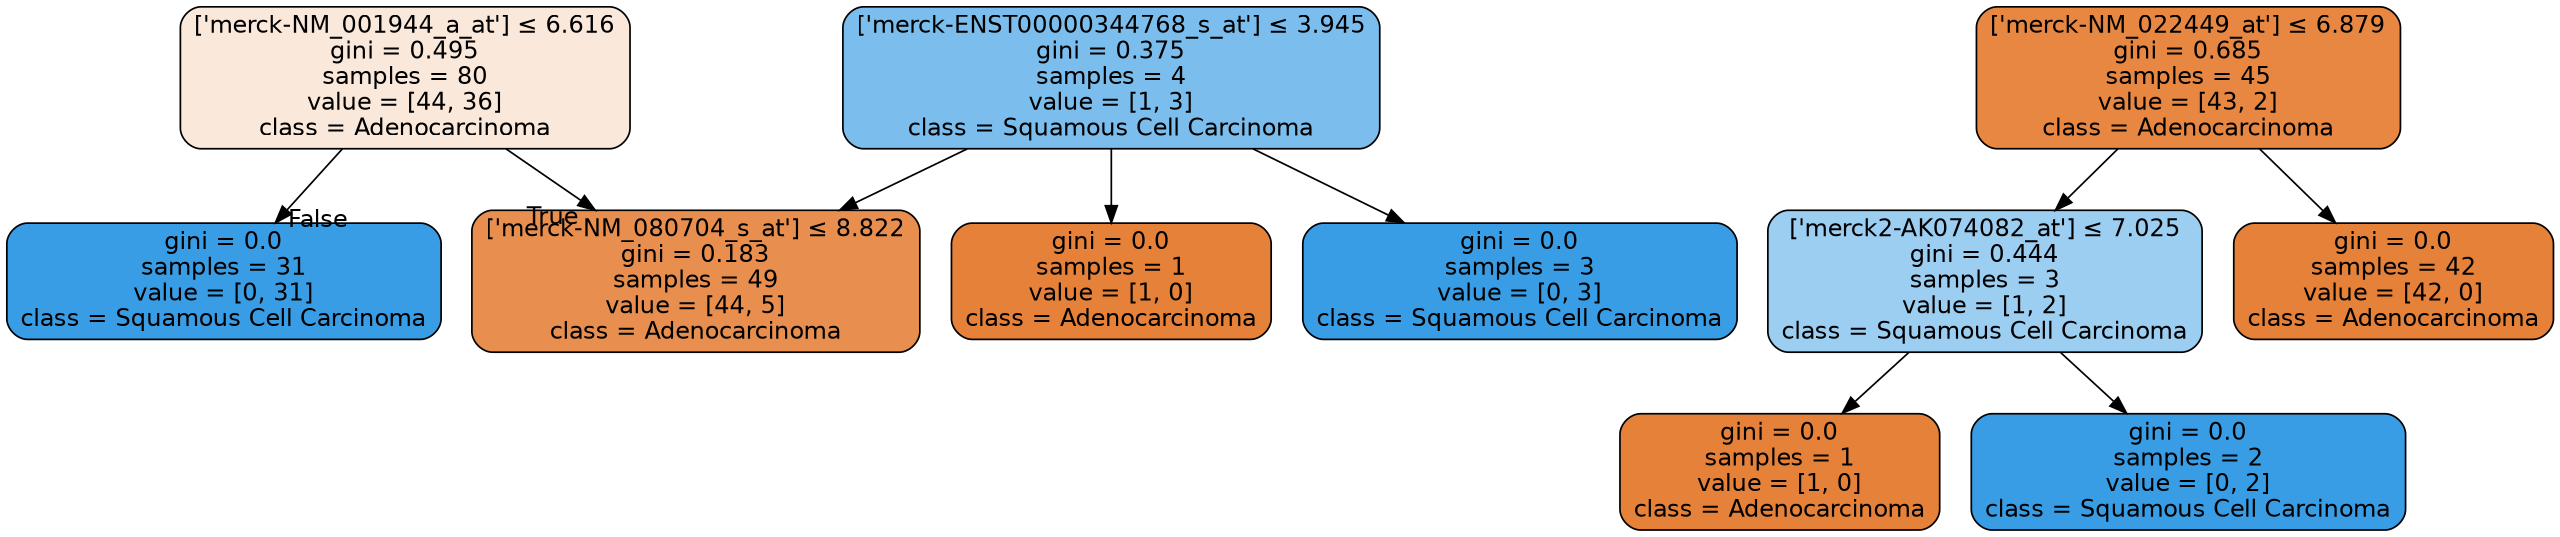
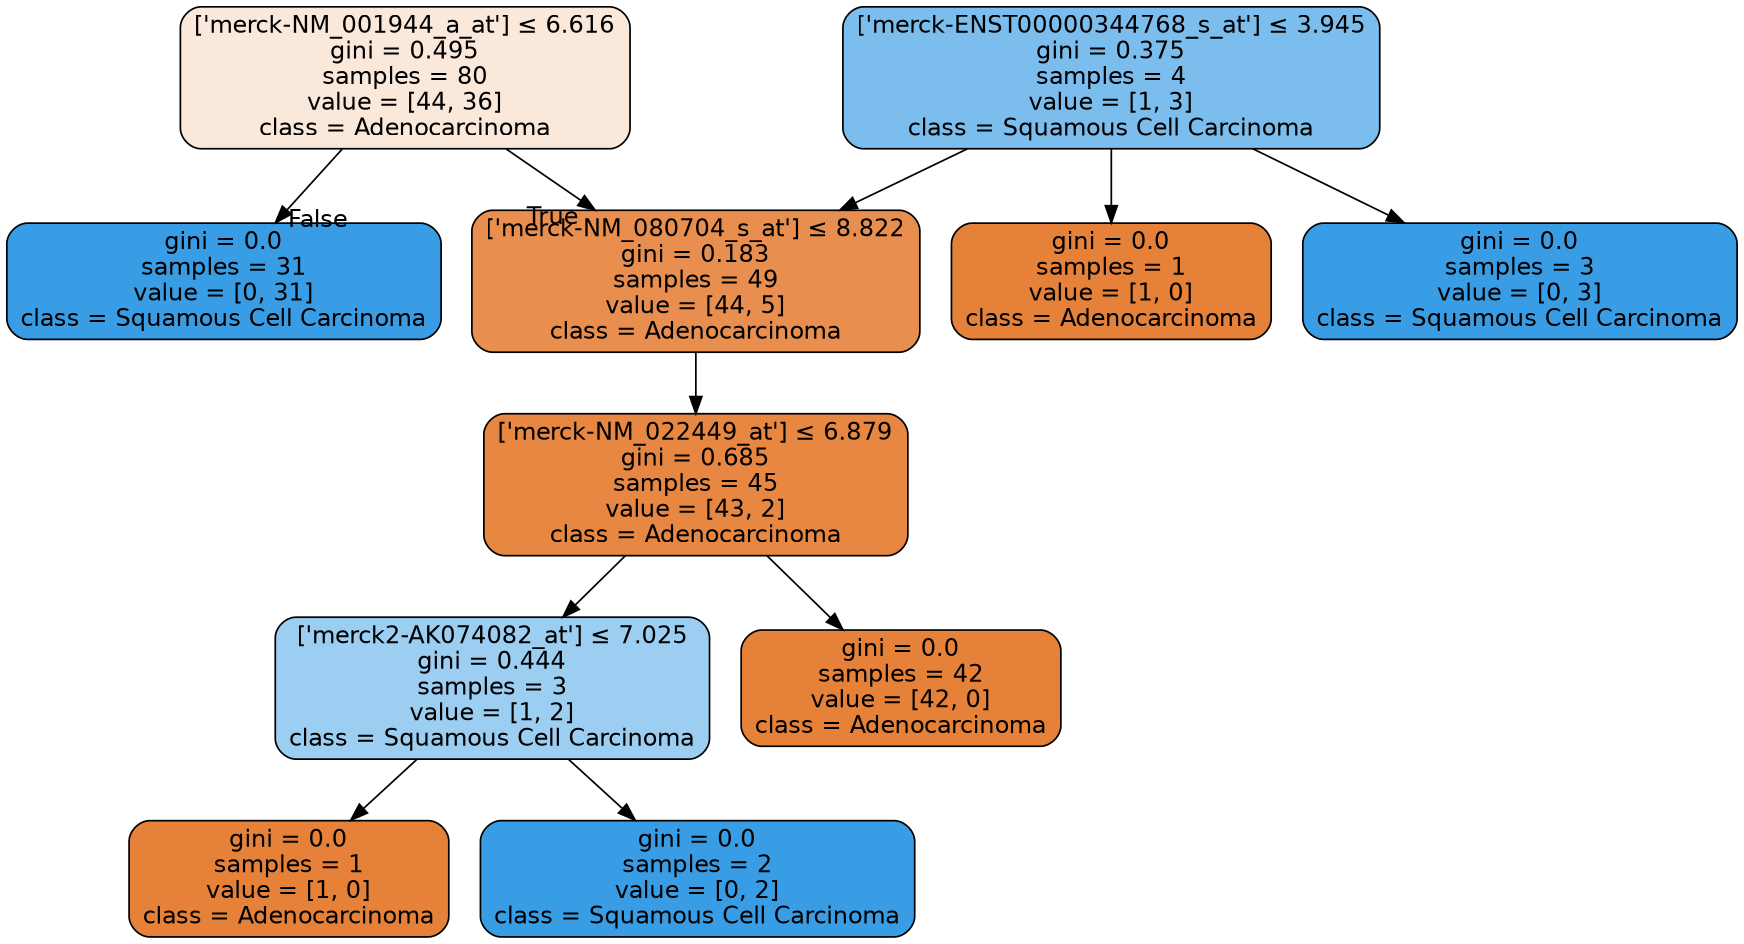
  digraph {
    node [color=black fillcolor="#399de5ff" fontname=helvetica shape=box style="filled, rounded"]
    edge [fontname=helvetica]
    n1 [fillcolor="#e581392e" label=<['merck-NM_001944_a_at'] &le; 6.616<br/>gini = 0.495<br/>samples = 80<br/>value = [44, 36]<br/>class = Adenocarcinoma>]
    n2 [fillcolor="#e58139e2" label=<['merck-NM_080704_s_at'] &le; 8.822<br/>gini = 0.183<br/>samples = 49<br/>value = [44, 5]<br/>class = Adenocarcinoma>]
    n3 [label=<gini = 0.0<br/>samples = 31<br/>value = [0, 31]<br/>class = Squamous Cell Carcinoma>]
    n4 [fillcolor="#e58139f3" label=<['merck-NM_022449_at'] &le; 6.879<br/>gini = 0.685<br/>samples = 45<br/>value = [43, 2]<br/>class = Adenocarcinoma>]
    n5 [fillcolor="#399de5aa" label=<['merck-ENST00000344768_s_at'] &le; 3.945<br/>gini = 0.375<br/>samples = 4<br/>value = [1, 3]<br/>class = Squamous Cell Carcinoma>]
    n6 [fillcolor="#e58139ff" label=<gini = 0.0<br/>samples = 1<br/>value = [1, 0]<br/>class = Adenocarcinoma>]
    n7 [label=<gini = 0.0<br/>samples = 3<br/>value = [0, 3]<br/>class = Squamous Cell Carcinoma>]
    n8 [fillcolor="#399de57f" label=<['merck2-AK074082_at'] &le; 7.025<br/>gini = 0.444<br/>samples = 3<br/>value = [1, 2]<br/>class = Squamous Cell Carcinoma>]
    n9 [fillcolor="#e58139ff" label=<gini = 0.0<br/>samples = 42<br/>value = [42, 0]<br/>class = Adenocarcinoma>]
    n10 [fillcolor="#e58139ff" label=<gini = 0.0<br/>samples = 1<br/>value = [1, 0]<br/>class = Adenocarcinoma>]
    n11 [label=<gini = 0.0<br/>samples = 2<br/>value = [0, 2]<br/>class = Squamous Cell Carcinoma>]
    n1 -> n2 [headlabel=True labelangle=45 labeldistance=2.5]
    n1 -> n3 [headlabel=False labelangle=-45 labeldistance=2.5]
+   n2 -> n4
    n4 -> n8
    n4 -> n9
    n5 -> n2
    n5 -> n6
    n5 -> n7
    n8 -> n10
    n8 -> n11
  }
